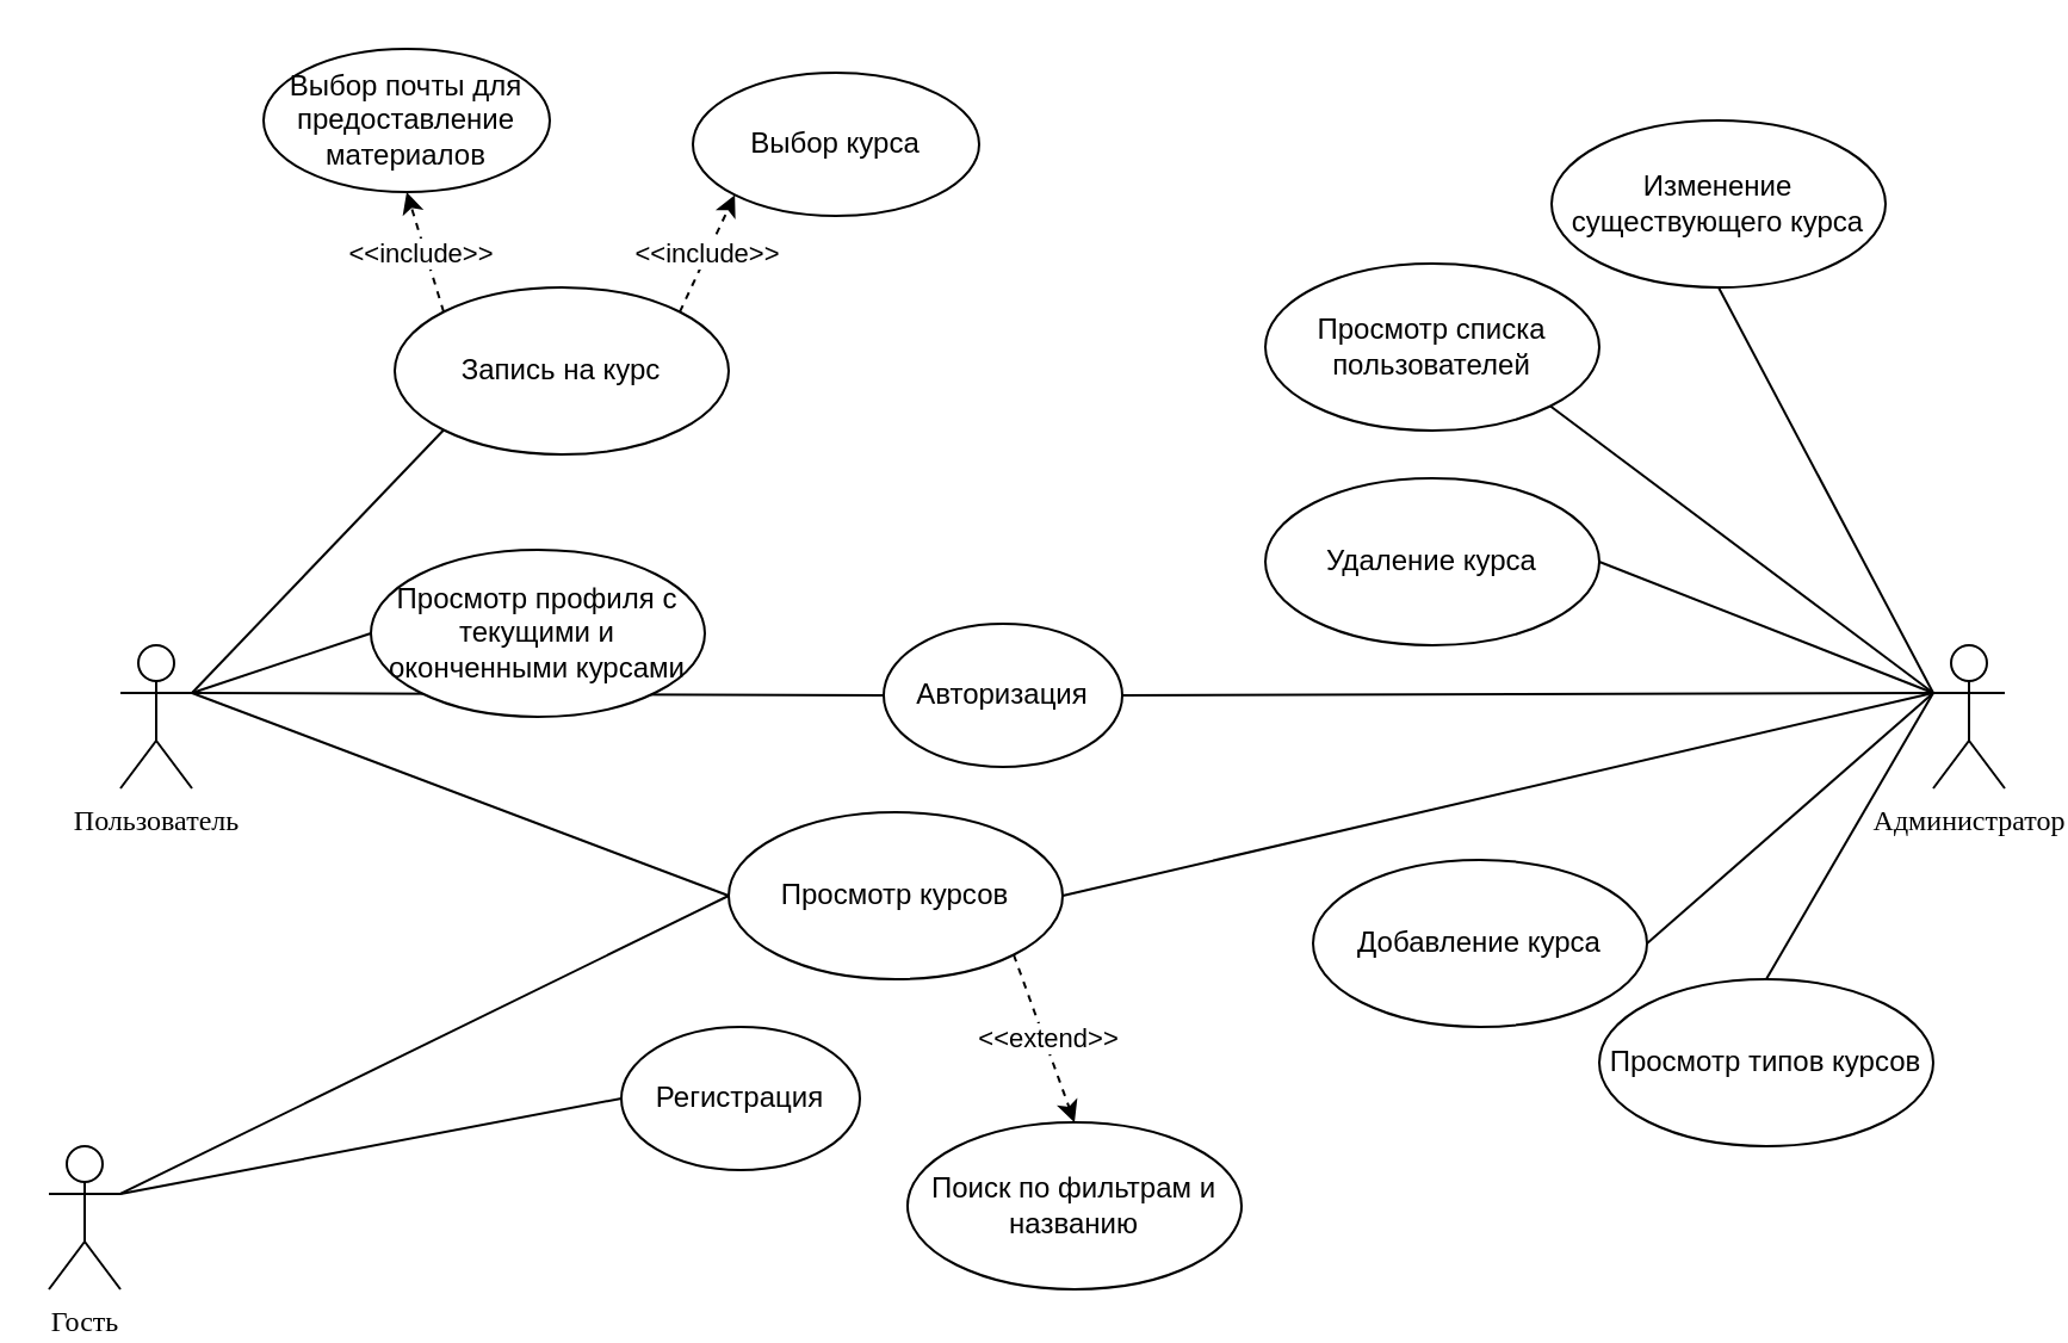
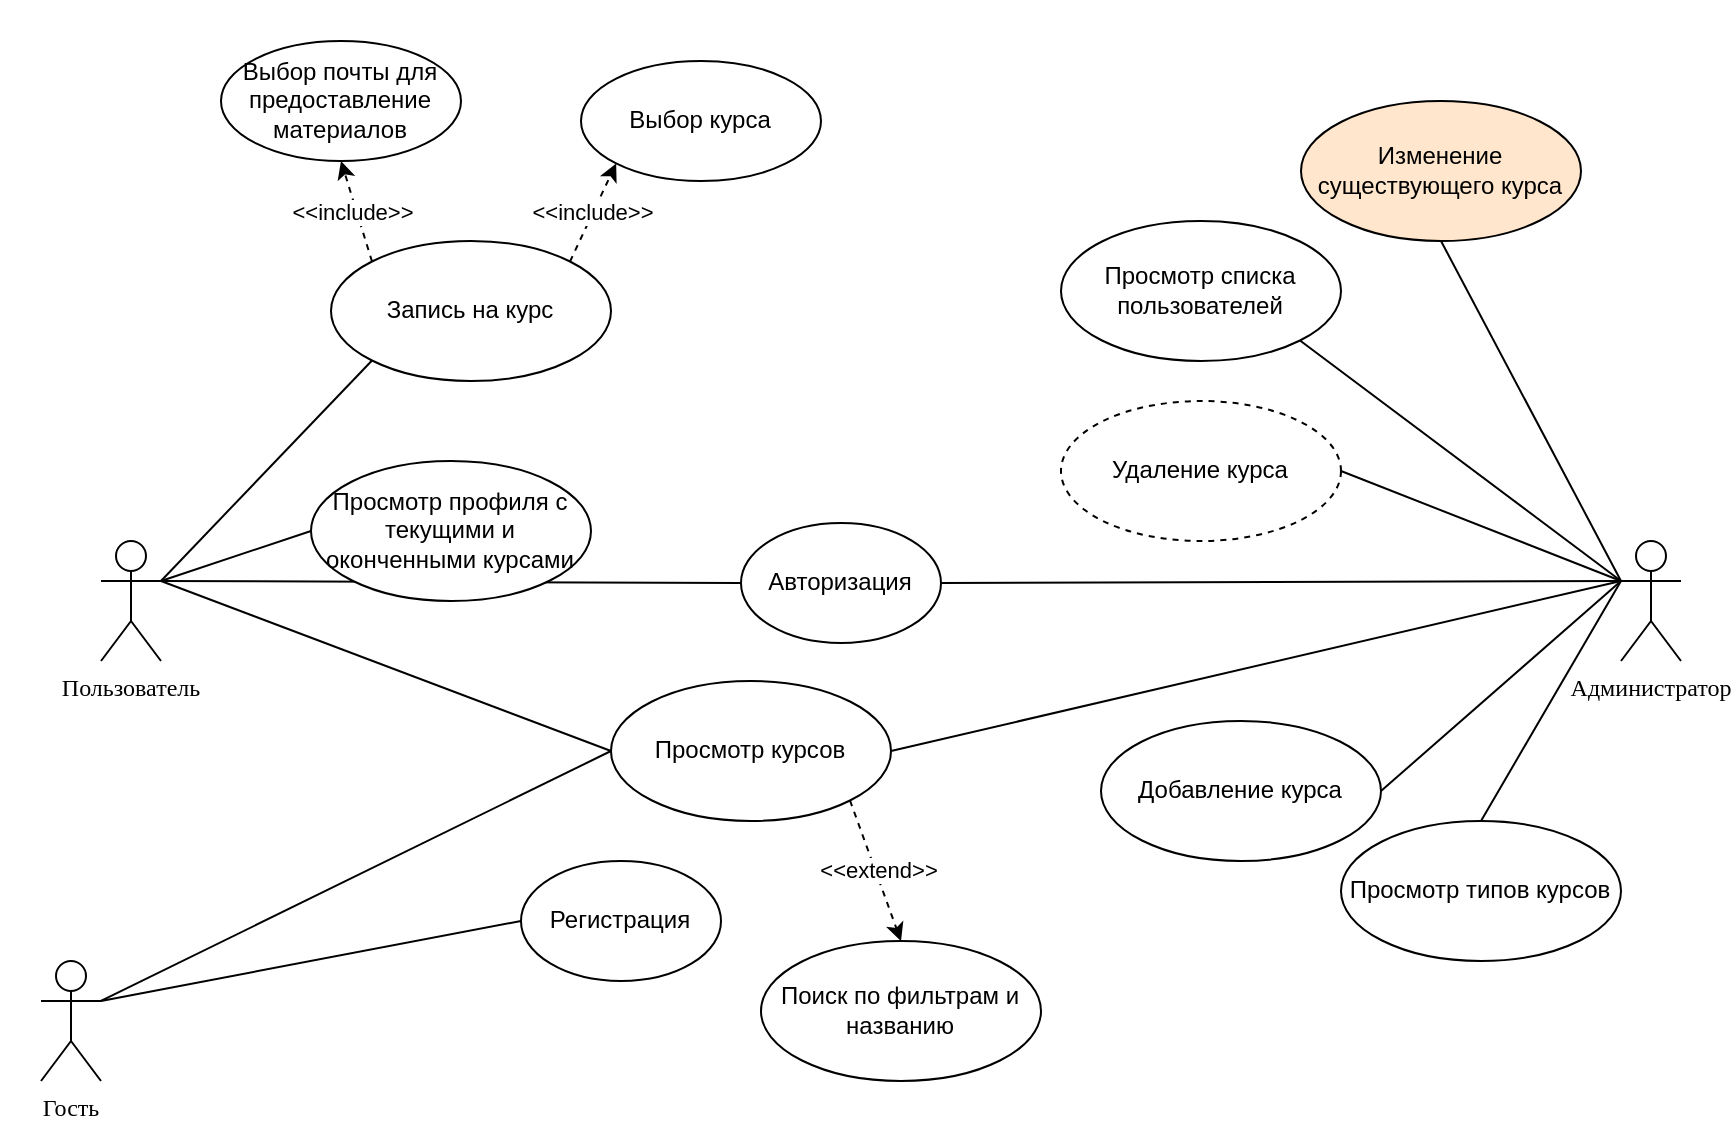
  <mxCell id="0" />
  <mxCell id="1" parent="0" />
  <mxCell id="2" value="Пользователь" style="shape=umlActor;verticalLabelPosition=bottom;verticalAlign=top;html=1;outlineConnect=0;fontFamily=Times New Roman;fontSize=12;" vertex="1" parent="1"><mxGeometry x="50" y="270" width="30" height="60" as="geometry" /></mxCell>
  <mxCell id="3" value="Администратор" style="shape=umlActor;verticalLabelPosition=bottom;verticalAlign=top;html=1;outlineConnect=0;fontFamily=Times New Roman;fontSize=12;" vertex="1" parent="1"><mxGeometry x="810" y="270" width="30" height="60" as="geometry" /></mxCell>
  <mxCell id="4" value="Регистрация" style="ellipse;whiteSpace=wrap;html=1;" vertex="1" parent="1"><mxGeometry x="260" y="430" width="100" height="60" as="geometry" /></mxCell>
  <mxCell id="5" value="Гость" style="shape=umlActor;verticalLabelPosition=bottom;verticalAlign=top;html=1;outlineConnect=0;fontFamily=Times New Roman;fontSize=12;" vertex="1" parent="1"><mxGeometry x="20" y="480" width="30" height="60" as="geometry" /></mxCell>
  <mxCell id="6" value="Авторизация" style="ellipse;whiteSpace=wrap;html=1;" vertex="1" parent="1"><mxGeometry x="370" y="261" width="100" height="60" as="geometry" /></mxCell>
  <mxCell id="7" value="" style="endArrow=none;html=1;rounded=0;exitX=1;exitY=0.333;exitDx=0;exitDy=0;exitPerimeter=0;entryX=0;entryY=0.5;entryDx=0;entryDy=0;" edge="1" parent="1" source="2" target="6"><mxGeometry width="50" height="50" relative="1" as="geometry"><mxPoint x="440" y="490" as="sourcePoint" /><mxPoint x="490" y="440" as="targetPoint" /></mxGeometry></mxCell>
  <mxCell id="8" value="" style="endArrow=none;html=1;rounded=0;entryX=1;entryY=0.5;entryDx=0;entryDy=0;exitX=0;exitY=0.333;exitDx=0;exitDy=0;exitPerimeter=0;" edge="1" parent="1" source="3" target="6"><mxGeometry width="50" height="50" relative="1" as="geometry"><mxPoint x="440" y="490" as="sourcePoint" /><mxPoint x="490" y="440" as="targetPoint" /></mxGeometry></mxCell>
  <mxCell id="9" value="" style="endArrow=none;html=1;rounded=0;exitX=1;exitY=0.333;exitDx=0;exitDy=0;exitPerimeter=0;entryX=0;entryY=0.5;entryDx=0;entryDy=0;" edge="1" parent="1" source="5" target="4"><mxGeometry width="50" height="50" relative="1" as="geometry"><mxPoint x="431" y="560" as="sourcePoint" /><mxPoint x="481" y="510" as="targetPoint" /></mxGeometry></mxCell>
  <mxCell id="10" value="Просмотр типов курсов" style="ellipse;whiteSpace=wrap;html=1;" vertex="1" parent="1"><mxGeometry x="670" y="410" width="140" height="70" as="geometry" /></mxCell>
  <mxCell id="11" value="Запись на курс" style="ellipse;whiteSpace=wrap;html=1;" vertex="1" parent="1"><mxGeometry x="165" y="120" width="140" height="70" as="geometry" /></mxCell>
  <mxCell id="12" value="Выбор почты для предоставление материалов" style="ellipse;whiteSpace=wrap;html=1;" vertex="1" parent="1"><mxGeometry x="110" y="20" width="120" height="60" as="geometry" /></mxCell>
  <mxCell id="13" value="Выбор курса" style="ellipse;whiteSpace=wrap;html=1;" vertex="1" parent="1"><mxGeometry x="290" y="30" width="120" height="60" as="geometry" /></mxCell>
  <mxCell id="14" value="Просмотр курсов" style="ellipse;whiteSpace=wrap;html=1;" vertex="1" parent="1"><mxGeometry x="305" y="340" width="140" height="70" as="geometry" /></mxCell>
  <mxCell id="15" value="" style="endArrow=none;html=1;rounded=0;exitX=1;exitY=0.333;exitDx=0;exitDy=0;exitPerimeter=0;entryX=0;entryY=0.5;entryDx=0;entryDy=0;" edge="1" parent="1" source="2" target="14"><mxGeometry width="50" height="50" relative="1" as="geometry"><mxPoint x="90" y="300" as="sourcePoint" /><mxPoint x="380" y="301" as="targetPoint" /></mxGeometry></mxCell>
  <mxCell id="16" value="" style="endArrow=none;html=1;rounded=0;entryX=1;entryY=0.5;entryDx=0;entryDy=0;exitX=0;exitY=0.333;exitDx=0;exitDy=0;exitPerimeter=0;" edge="1" parent="1" source="3" target="14"><mxGeometry width="50" height="50" relative="1" as="geometry"><mxPoint x="788" y="289" as="sourcePoint" /><mxPoint x="488" y="394" as="targetPoint" /></mxGeometry></mxCell>
  <mxCell id="17" value="" style="endArrow=none;html=1;rounded=0;exitX=1;exitY=0.333;exitDx=0;exitDy=0;exitPerimeter=0;entryX=0;entryY=0.5;entryDx=0;entryDy=0;" edge="1" parent="1" source="5" target="14"><mxGeometry width="50" height="50" relative="1" as="geometry"><mxPoint x="440" y="680" as="sourcePoint" /><mxPoint x="280" y="640" as="targetPoint" /></mxGeometry></mxCell>
  <mxCell id="18" value="" style="endArrow=none;html=1;rounded=0;entryX=0.5;entryY=0;entryDx=0;entryDy=0;exitX=0;exitY=0.333;exitDx=0;exitDy=0;exitPerimeter=0;" edge="1" parent="1" source="3" target="10"><mxGeometry width="50" height="50" relative="1" as="geometry"><mxPoint x="800" y="300" as="sourcePoint" /><mxPoint x="500" y="405" as="targetPoint" /></mxGeometry></mxCell>
  <mxCell id="19" value="" style="endArrow=none;html=1;rounded=0;entryX=0;entryY=1;entryDx=0;entryDy=0;exitX=1;exitY=0.333;exitDx=0;exitDy=0;exitPerimeter=0;" edge="1" parent="1" source="2" target="11"><mxGeometry width="50" height="50" relative="1" as="geometry"><mxPoint x="90" y="290" as="sourcePoint" /><mxPoint x="380" y="301" as="targetPoint" /></mxGeometry></mxCell>
  <mxCell id="20" value="Просмотр списка пользователей" style="ellipse;whiteSpace=wrap;html=1;" vertex="1" parent="1"><mxGeometry x="530" y="110" width="140" height="70" as="geometry" /></mxCell>
  <mxCell id="21" value="" style="endArrow=classic;dashed=1;html=1;rounded=0;entryX=0.5;entryY=1;entryDx=0;entryDy=0;exitX=0;exitY=0;exitDx=0;exitDy=0;startArrow=none;startFill=0;endFill=1;" edge="1" parent="1" source="11" target="12"><mxGeometry width="50" height="50" relative="1" as="geometry"><mxPoint x="296" y="150" as="sourcePoint" /><mxPoint x="250" y="111" as="targetPoint" /></mxGeometry></mxCell>
  <mxCell id="22" value="&amp;lt;&amp;lt;include&amp;gt;&amp;gt;" style="edgeLabel;html=1;align=center;verticalAlign=middle;resizable=0;points=[];" connectable="0" vertex="1" parent="21"><mxGeometry x="-0.017" y="1" relative="1" as="geometry"><mxPoint x="-1" as="offset" /></mxGeometry></mxCell>
  <mxCell id="23" value="" style="endArrow=classic;dashed=1;html=1;rounded=0;entryX=0;entryY=1;entryDx=0;entryDy=0;exitX=1;exitY=0;exitDx=0;exitDy=0;startArrow=none;startFill=0;endFill=1;" edge="1" parent="1" source="11" target="13"><mxGeometry width="50" height="50" relative="1" as="geometry"><mxPoint x="221" y="180" as="sourcePoint" /><mxPoint x="175" y="141" as="targetPoint" /></mxGeometry></mxCell>
  <mxCell id="24" value="&amp;lt;&amp;lt;include&amp;gt;&amp;gt;" style="edgeLabel;html=1;align=center;verticalAlign=middle;resizable=0;points=[];" connectable="0" vertex="1" parent="23"><mxGeometry x="-0.017" y="1" relative="1" as="geometry"><mxPoint as="offset" /></mxGeometry></mxCell>
  <mxCell id="25" value="" style="endArrow=none;html=1;rounded=0;entryX=1;entryY=1;entryDx=0;entryDy=0;exitX=0;exitY=0.333;exitDx=0;exitDy=0;exitPerimeter=0;" edge="1" parent="1" source="3" target="20"><mxGeometry width="50" height="50" relative="1" as="geometry"><mxPoint x="790" y="290" as="sourcePoint" /><mxPoint x="480" y="301" as="targetPoint" /></mxGeometry></mxCell>
  <mxCell id="26" value="Поиск по фильтрам и названию" style="ellipse;whiteSpace=wrap;html=1;" vertex="1" parent="1"><mxGeometry x="380" y="470" width="140" height="70" as="geometry" /></mxCell>
  <mxCell id="27" value="" style="endArrow=classic;dashed=1;html=1;rounded=0;entryX=0.5;entryY=0;entryDx=0;entryDy=0;startArrow=none;startFill=0;endFill=1;exitX=1;exitY=1;exitDx=0;exitDy=0;" edge="1" parent="1" source="14" target="26"><mxGeometry width="50" height="50" relative="1" as="geometry"><mxPoint x="375" y="410" as="sourcePoint" /><mxPoint x="270" y="440" as="targetPoint" /></mxGeometry></mxCell>
  <mxCell id="28" value="&amp;lt;&amp;lt;extend&amp;gt;&amp;gt;" style="edgeLabel;html=1;align=center;verticalAlign=middle;resizable=0;points=[];" connectable="0" vertex="1" parent="27"><mxGeometry x="-0.017" y="1" relative="1" as="geometry"><mxPoint as="offset" /></mxGeometry></mxCell>
- <mxCell id="29" value="Изменение существующего курса" style="ellipse;whiteSpace=wrap;html=1;" vertex="1" parent="1"><mxGeometry x="650" y="50" width="140" height="70" as="geometry" /></mxCell>
+ <mxCell id="29" value="Изменение существующего курса" style="ellipse;whiteSpace=wrap;html=1;fillColor=#ffe6cc;" vertex="1" parent="1"><mxGeometry x="650" y="50" width="140" height="70" as="geometry" /></mxCell>
  <mxCell id="30" value="" style="endArrow=none;html=1;rounded=0;entryX=0.5;entryY=1;entryDx=0;entryDy=0;exitX=0;exitY=0.333;exitDx=0;exitDy=0;exitPerimeter=0;" edge="1" parent="1" source="3" target="29"><mxGeometry width="50" height="50" relative="1" as="geometry"><mxPoint x="960" y="290" as="sourcePoint" /><mxPoint x="689" y="220" as="targetPoint" /></mxGeometry></mxCell>
  <mxCell id="31" value="Добавление курса" style="ellipse;whiteSpace=wrap;html=1;" vertex="1" parent="1"><mxGeometry x="550" y="360" width="140" height="70" as="geometry" /></mxCell>
  <mxCell id="32" value="" style="endArrow=none;html=1;rounded=0;entryX=1;entryY=0.5;entryDx=0;entryDy=0;" edge="1" parent="1" target="31"><mxGeometry width="50" height="50" relative="1" as="geometry"><mxPoint x="810" y="290" as="sourcePoint" /><mxPoint x="760" y="241" as="targetPoint" /></mxGeometry></mxCell>
- <mxCell id="33" value="Удаление курса" style="ellipse;whiteSpace=wrap;html=1;" vertex="1" parent="1"><mxGeometry x="530" y="200" width="140" height="70" as="geometry" /></mxCell>
+ <mxCell id="33" value="Удаление курса" style="ellipse;whiteSpace=wrap;html=1;dashed=1;" vertex="1" parent="1"><mxGeometry x="530" y="200" width="140" height="70" as="geometry" /></mxCell>
  <mxCell id="34" value="" style="endArrow=none;html=1;rounded=0;entryX=1;entryY=0.5;entryDx=0;entryDy=0;exitX=0;exitY=0.333;exitDx=0;exitDy=0;exitPerimeter=0;" edge="1" parent="1" target="33" source="3"><mxGeometry width="50" height="50" relative="1" as="geometry"><mxPoint x="790" y="130" as="sourcePoint" /><mxPoint x="740" y="81" as="targetPoint" /></mxGeometry></mxCell>
  <mxCell id="35" value="Просмотр профиля с текущими и оконченными курсами" style="ellipse;whiteSpace=wrap;html=1;" vertex="1" parent="1"><mxGeometry x="155" y="230" width="140" height="70" as="geometry" /></mxCell>
  <mxCell id="36" value="" style="endArrow=none;html=1;rounded=0;entryX=0;entryY=0.5;entryDx=0;entryDy=0;exitX=1;exitY=0.333;exitDx=0;exitDy=0;exitPerimeter=0;" edge="1" parent="1" target="35" source="2"><mxGeometry width="50" height="50" relative="1" as="geometry"><mxPoint x="20" y="310" as="sourcePoint" /><mxPoint x="385" y="81" as="targetPoint" /></mxGeometry></mxCell>
